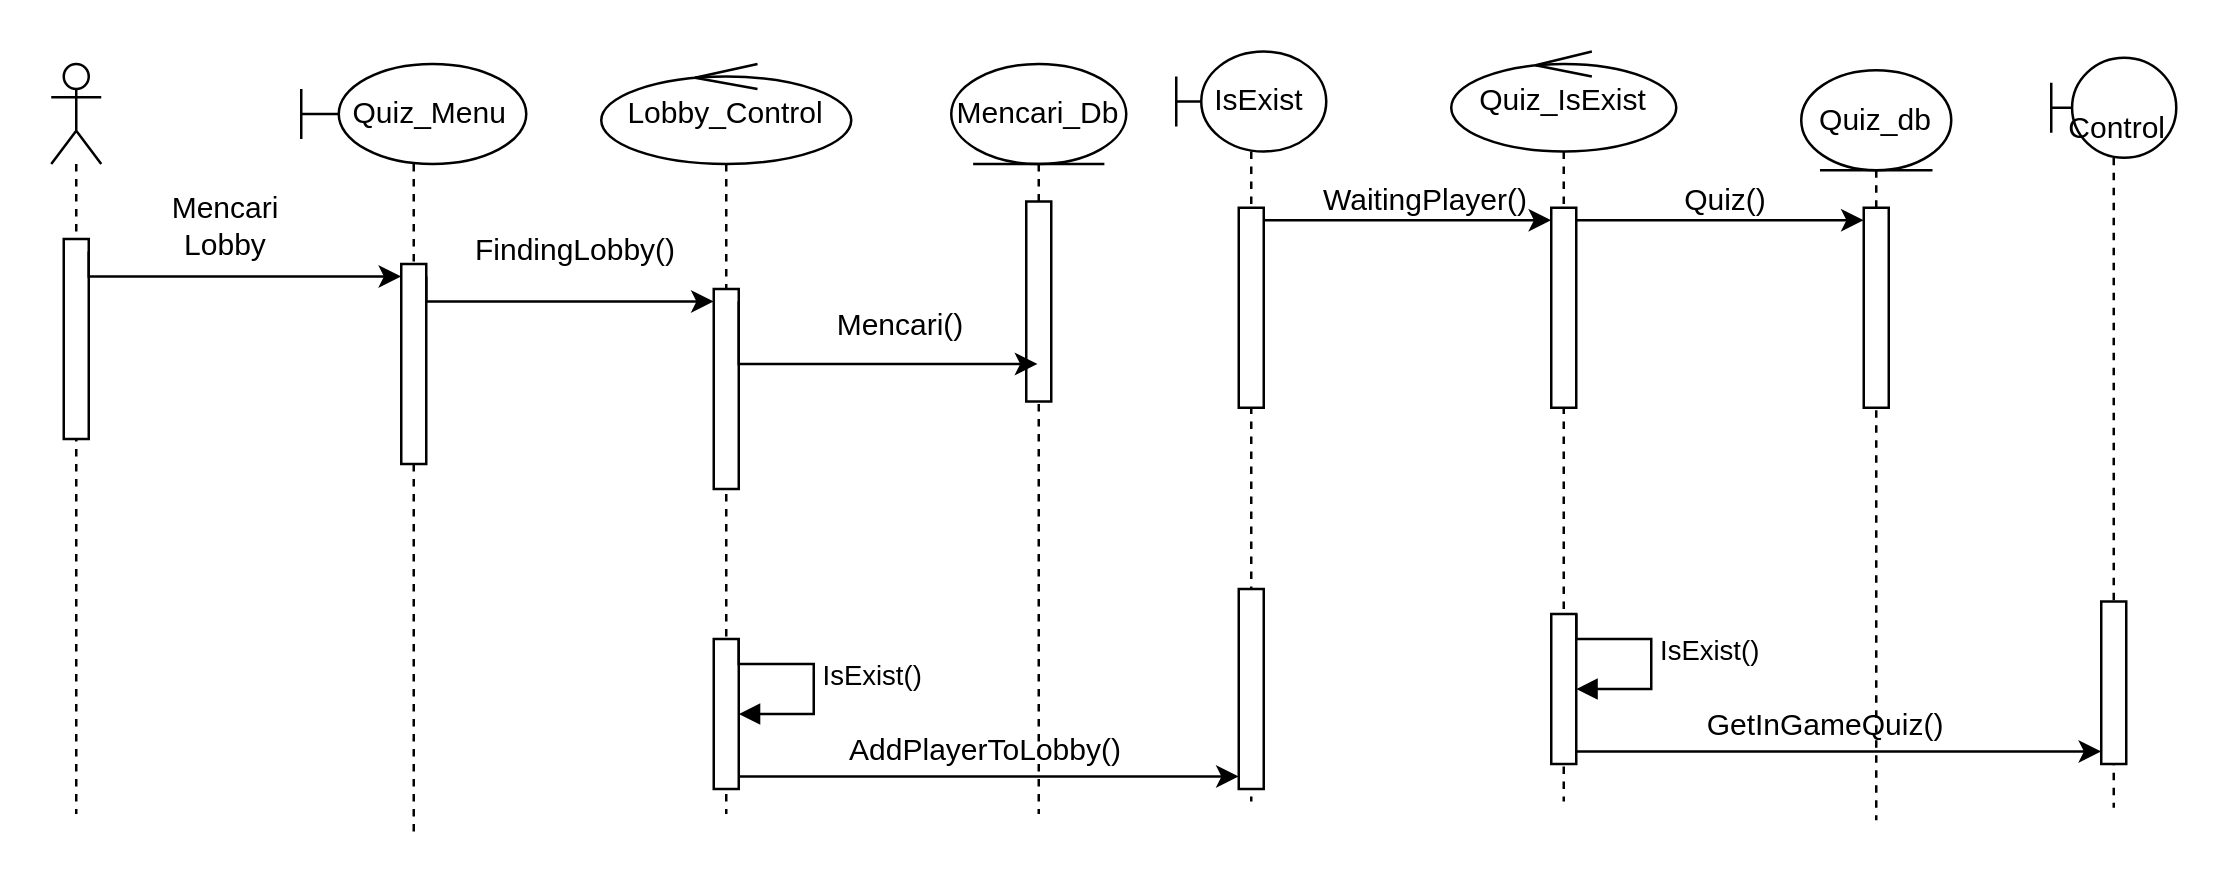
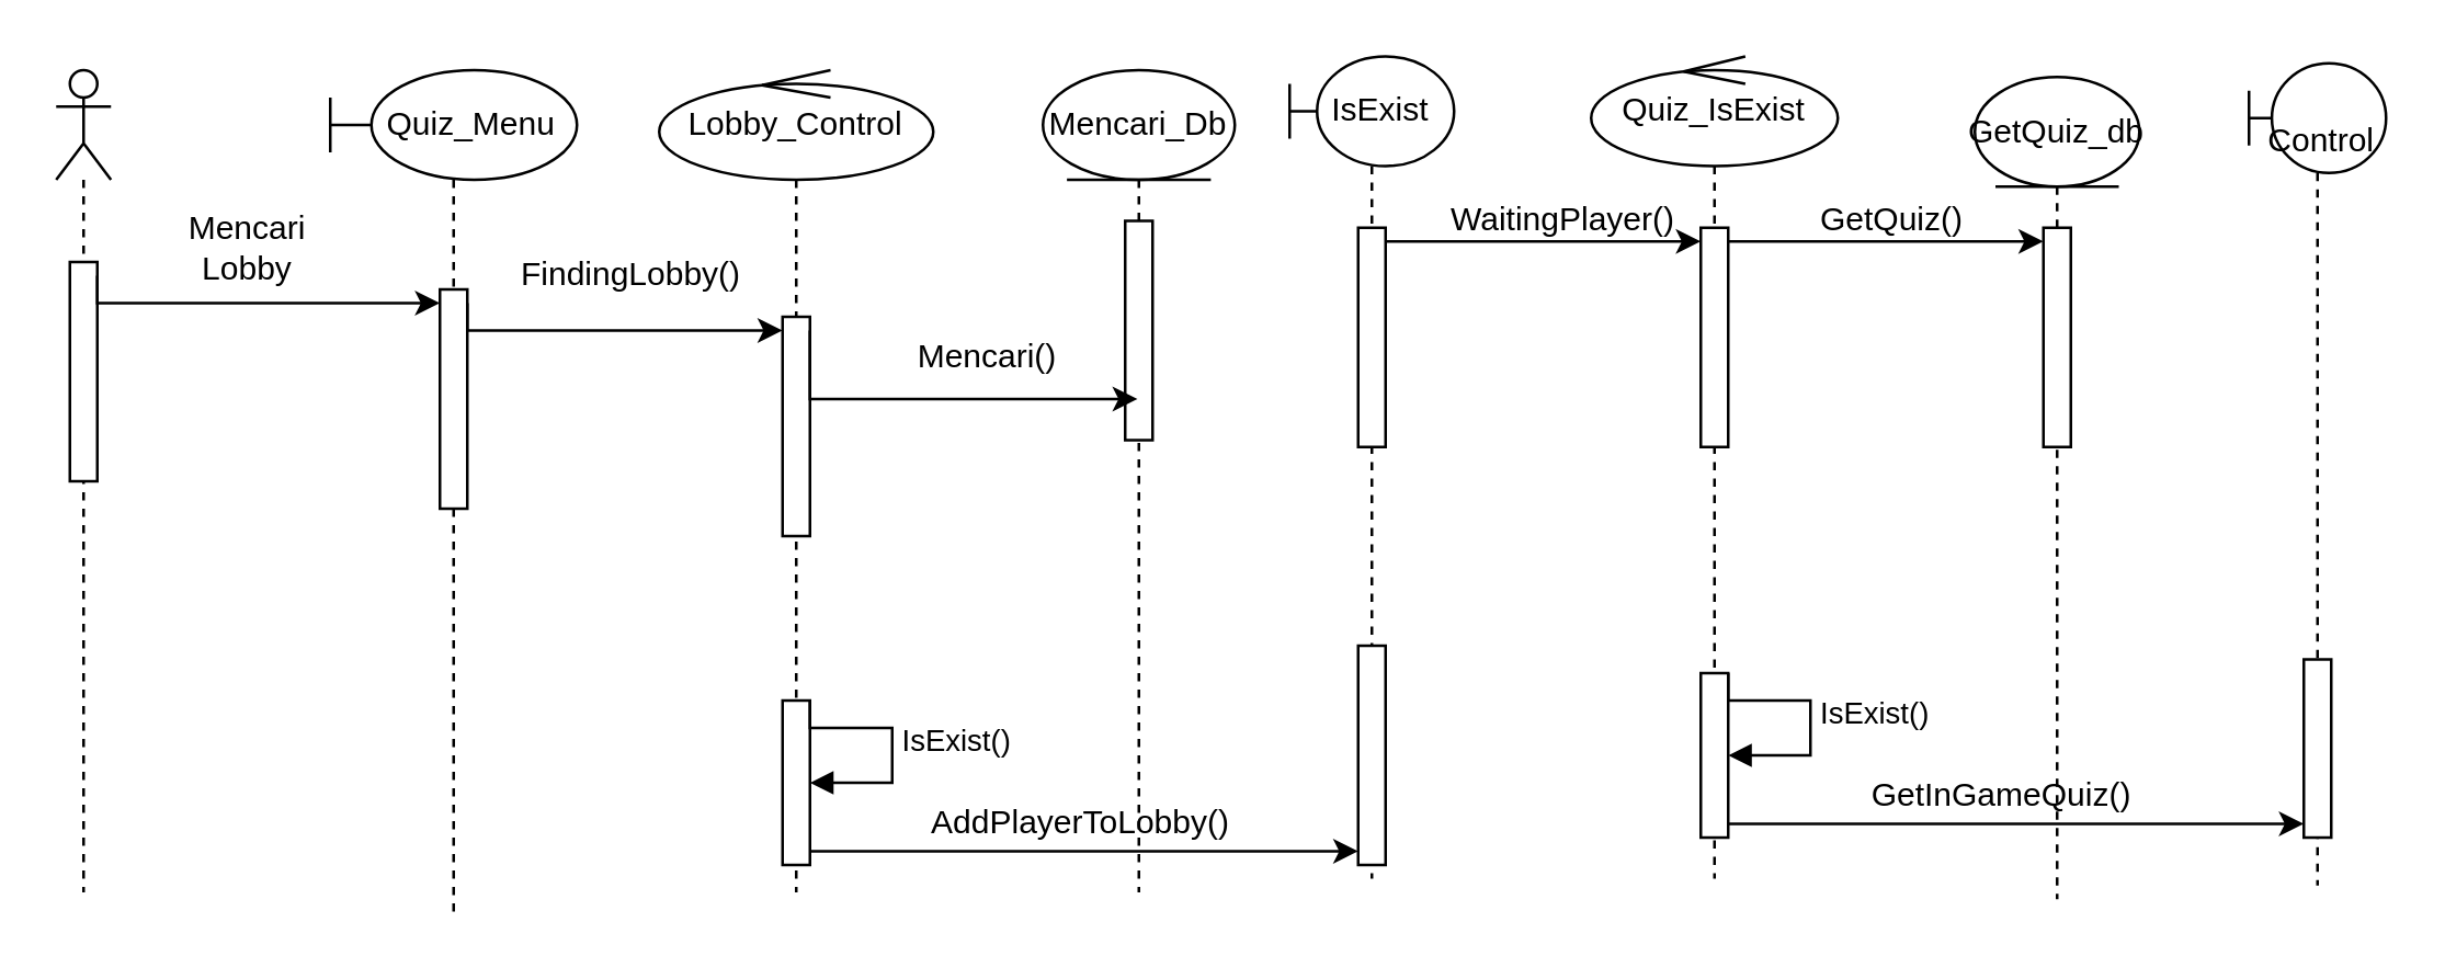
  <mxCell id="0" />
  <mxCell id="1" parent="0" />
  <mxCell id="2" value="" style="shape=umlLifeline;perimeter=lifelinePerimeter;whiteSpace=wrap;html=1;container=1;dropTarget=0;collapsible=0;recursiveResize=0;outlineConnect=0;portConstraint=eastwest;newEdgeStyle={&quot;curved&quot;:0,&quot;rounded&quot;:0};participant=umlActor;" parent="1" vertex="1"><mxGeometry x="20" y="25" width="20" height="300" as="geometry" /></mxCell>
  <mxCell id="3" value="" style="html=1;points=[[0,0,0,0,5],[0,1,0,0,-5],[1,0,0,0,5],[1,1,0,0,-5]];perimeter=orthogonalPerimeter;outlineConnect=0;targetShapes=umlLifeline;portConstraint=eastwest;newEdgeStyle={&quot;curved&quot;:0,&quot;rounded&quot;:0};" parent="2" vertex="1"><mxGeometry x="5" y="70" width="10" height="80" as="geometry" /></mxCell>
  <mxCell id="4" value="&amp;nbsp; &amp;nbsp; Quiz_Menu" style="shape=umlLifeline;perimeter=lifelinePerimeter;whiteSpace=wrap;html=1;container=1;dropTarget=0;collapsible=0;recursiveResize=0;outlineConnect=0;portConstraint=eastwest;newEdgeStyle={&quot;curved&quot;:0,&quot;rounded&quot;:0};participant=umlBoundary;" parent="1" vertex="1"><mxGeometry x="120" y="25" width="90" height="310" as="geometry" /></mxCell>
  <mxCell id="5" value="" style="html=1;points=[[0,0,0,0,5],[0,1,0,0,-5],[1,0,0,0,5],[1,1,0,0,-5]];perimeter=orthogonalPerimeter;outlineConnect=0;targetShapes=umlLifeline;portConstraint=eastwest;newEdgeStyle={&quot;curved&quot;:0,&quot;rounded&quot;:0};" parent="4" vertex="1"><mxGeometry x="40" y="80" width="10" height="80" as="geometry" /></mxCell>
  <mxCell id="6" style="edgeStyle=orthogonalEdgeStyle;rounded=0;orthogonalLoop=1;jettySize=auto;html=1;curved=0;exitX=1;exitY=0;exitDx=0;exitDy=5;exitPerimeter=0;entryX=0;entryY=0;entryDx=0;entryDy=5;entryPerimeter=0;" parent="1" source="3" target="5" edge="1"><mxGeometry relative="1" as="geometry"><Array as="points"><mxPoint x="35" y="110" /></Array></mxGeometry></mxCell>
  <mxCell id="7" value="Lobby_Control" style="shape=umlLifeline;perimeter=lifelinePerimeter;whiteSpace=wrap;html=1;container=1;dropTarget=0;collapsible=0;recursiveResize=0;outlineConnect=0;portConstraint=eastwest;newEdgeStyle={&quot;curved&quot;:0,&quot;rounded&quot;:0};participant=umlControl;" parent="1" vertex="1"><mxGeometry x="240" y="25" width="100" height="300" as="geometry" /></mxCell>
  <mxCell id="8" value="" style="html=1;points=[[0,0,0,0,5],[0,1,0,0,-5],[1,0,0,0,5],[1,1,0,0,-5]];perimeter=orthogonalPerimeter;outlineConnect=0;targetShapes=umlLifeline;portConstraint=eastwest;newEdgeStyle={&quot;curved&quot;:0,&quot;rounded&quot;:0};" parent="7" vertex="1"><mxGeometry x="45" y="90" width="10" height="80" as="geometry" /></mxCell>
  <mxCell id="9" value="" style="html=1;points=[[0,0,0,0,5],[0,1,0,0,-5],[1,0,0,0,5],[1,1,0,0,-5]];perimeter=orthogonalPerimeter;outlineConnect=0;targetShapes=umlLifeline;portConstraint=eastwest;newEdgeStyle={&quot;curved&quot;:0,&quot;rounded&quot;:0};" vertex="1" parent="7"><mxGeometry x="45" y="230" width="10" height="60" as="geometry" /></mxCell>
  <mxCell id="10" value="IsExist()" style="html=1;align=left;spacingLeft=2;endArrow=block;rounded=0;edgeStyle=orthogonalEdgeStyle;curved=0;rounded=0;" edge="1" target="9" parent="7"><mxGeometry relative="1" as="geometry"><mxPoint x="55" y="230" as="sourcePoint" /><Array as="points"><mxPoint x="55" y="240" /><mxPoint x="85" y="240" /><mxPoint x="85" y="260" /></Array></mxGeometry></mxCell>
  <mxCell id="11" value="&amp;nbsp; IsExist" style="shape=umlLifeline;perimeter=lifelinePerimeter;whiteSpace=wrap;html=1;container=1;dropTarget=0;collapsible=0;recursiveResize=0;outlineConnect=0;portConstraint=eastwest;newEdgeStyle={&quot;curved&quot;:0,&quot;rounded&quot;:0};participant=umlBoundary;" parent="1" vertex="1"><mxGeometry x="470" y="20" width="60" height="300" as="geometry" /></mxCell>
  <mxCell id="12" value="" style="html=1;points=[[0,0,0,0,5],[0,1,0,0,-5],[1,0,0,0,5],[1,1,0,0,-5]];perimeter=orthogonalPerimeter;outlineConnect=0;targetShapes=umlLifeline;portConstraint=eastwest;newEdgeStyle={&quot;curved&quot;:0,&quot;rounded&quot;:0};" parent="11" vertex="1"><mxGeometry x="25" y="215" width="10" height="80" as="geometry" /></mxCell>
  <mxCell id="13" style="edgeStyle=orthogonalEdgeStyle;rounded=0;orthogonalLoop=1;jettySize=auto;html=1;curved=0;exitX=1;exitY=0;exitDx=0;exitDy=5;exitPerimeter=0;entryX=0;entryY=0;entryDx=0;entryDy=5;entryPerimeter=0;" parent="1" source="5" target="8" edge="1"><mxGeometry relative="1" as="geometry"><Array as="points"><mxPoint x="170" y="120" /></Array></mxGeometry></mxCell>
  <mxCell id="14" value="Quiz_IsExist" style="shape=umlLifeline;perimeter=lifelinePerimeter;whiteSpace=wrap;html=1;container=1;dropTarget=0;collapsible=0;recursiveResize=0;outlineConnect=0;portConstraint=eastwest;newEdgeStyle={&quot;curved&quot;:0,&quot;rounded&quot;:0};participant=umlControl;" parent="1" vertex="1"><mxGeometry x="580" y="20" width="90" height="300" as="geometry" /></mxCell>
  <mxCell id="15" value="" style="html=1;points=[[0,0,0,0,5],[0,1,0,0,-5],[1,0,0,0,5],[1,1,0,0,-5]];perimeter=orthogonalPerimeter;outlineConnect=0;targetShapes=umlLifeline;portConstraint=eastwest;newEdgeStyle={&quot;curved&quot;:0,&quot;rounded&quot;:0};" vertex="1" parent="14"><mxGeometry x="-85" y="62.5" width="10" height="80" as="geometry" /></mxCell>
  <mxCell id="16" value="" style="html=1;points=[[0,0,0,0,5],[0,1,0,0,-5],[1,0,0,0,5],[1,1,0,0,-5]];perimeter=orthogonalPerimeter;outlineConnect=0;targetShapes=umlLifeline;portConstraint=eastwest;newEdgeStyle={&quot;curved&quot;:0,&quot;rounded&quot;:0};" parent="14" vertex="1"><mxGeometry x="40" y="62.5" width="10" height="80" as="geometry" /></mxCell>
  <mxCell id="17" style="edgeStyle=orthogonalEdgeStyle;rounded=0;orthogonalLoop=1;jettySize=auto;html=1;curved=0;exitX=1;exitY=0;exitDx=0;exitDy=5;exitPerimeter=0;entryX=0;entryY=0;entryDx=0;entryDy=5;entryPerimeter=0;" edge="1" parent="14" source="15" target="16"><mxGeometry relative="1" as="geometry" /></mxCell>
  <mxCell id="18" value="" style="html=1;points=[[0,0,0,0,5],[0,1,0,0,-5],[1,0,0,0,5],[1,1,0,0,-5]];perimeter=orthogonalPerimeter;outlineConnect=0;targetShapes=umlLifeline;portConstraint=eastwest;newEdgeStyle={&quot;curved&quot;:0,&quot;rounded&quot;:0};" vertex="1" parent="14"><mxGeometry x="40" y="225" width="10" height="60" as="geometry" /></mxCell>
  <mxCell id="19" value="IsExist()" style="html=1;align=left;spacingLeft=2;endArrow=block;rounded=0;edgeStyle=orthogonalEdgeStyle;curved=0;rounded=0;" edge="1" target="18" parent="14"><mxGeometry relative="1" as="geometry"><mxPoint x="50" y="225" as="sourcePoint" /><Array as="points"><mxPoint x="50" y="235" /><mxPoint x="80" y="235" /><mxPoint x="80" y="255" /></Array></mxGeometry></mxCell>
  <mxCell id="20" value="&amp;nbsp; &amp;nbsp;Control" style="shape=umlLifeline;perimeter=lifelinePerimeter;whiteSpace=wrap;html=1;container=1;dropTarget=0;collapsible=0;recursiveResize=0;outlineConnect=0;portConstraint=eastwest;newEdgeStyle={&quot;curved&quot;:0,&quot;rounded&quot;:0};participant=umlBoundary;" parent="1" vertex="1"><mxGeometry x="820" y="22.5" width="50" height="300" as="geometry" /></mxCell>
  <mxCell id="21" value="" style="html=1;points=[[0,0,0,0,5],[0,1,0,0,-5],[1,0,0,0,5],[1,1,0,0,-5]];perimeter=orthogonalPerimeter;outlineConnect=0;targetShapes=umlLifeline;portConstraint=eastwest;newEdgeStyle={&quot;curved&quot;:0,&quot;rounded&quot;:0};" parent="20" vertex="1"><mxGeometry x="20" y="217.5" width="10" height="65" as="geometry" /></mxCell>
  <mxCell id="22" value="Mencari Lobby&lt;br&gt;" style="text;html=1;strokeColor=none;fillColor=none;align=center;verticalAlign=middle;whiteSpace=wrap;rounded=0;" parent="1" vertex="1"><mxGeometry x="60" y="75" width="60" height="30" as="geometry" /></mxCell>
  <mxCell id="23" value="FindingLobby()" style="text;html=1;strokeColor=none;fillColor=none;align=center;verticalAlign=middle;whiteSpace=wrap;rounded=0;" parent="1" vertex="1"><mxGeometry x="200" y="85" width="60" height="30" as="geometry" /></mxCell>
  <mxCell id="24" value="AddPlayerToLobby()" style="text;html=1;strokeColor=none;fillColor=none;align=center;verticalAlign=middle;whiteSpace=wrap;rounded=0;" parent="1" vertex="1"><mxGeometry x="364" y="285" width="60" height="30" as="geometry" /></mxCell>
  <mxCell id="25" value="WaitingPlayer()" style="text;html=1;strokeColor=none;fillColor=none;align=center;verticalAlign=middle;whiteSpace=wrap;rounded=0;" parent="1" vertex="1"><mxGeometry x="540" y="65" width="60" height="30" as="geometry" /></mxCell>
  <mxCell id="26" value="GetInGameQuiz()" style="text;html=1;strokeColor=none;fillColor=none;align=center;verticalAlign=middle;whiteSpace=wrap;rounded=0;" parent="1" vertex="1"><mxGeometry x="700" y="275" width="60" height="30" as="geometry" /></mxCell>
- <mxCell id="27" value="Quiz_db" style="shape=umlLifeline;perimeter=lifelinePerimeter;whiteSpace=wrap;html=1;container=1;dropTarget=0;collapsible=0;recursiveResize=0;outlineConnect=0;portConstraint=eastwest;newEdgeStyle={&quot;curved&quot;:0,&quot;rounded&quot;:0};participant=umlEntity;" vertex="1" parent="1"><mxGeometry x="720" y="27.5" width="60" height="300" as="geometry" /></mxCell>
+ <mxCell id="27" value="GetQuiz_db" style="shape=umlLifeline;perimeter=lifelinePerimeter;whiteSpace=wrap;html=1;container=1;dropTarget=0;collapsible=0;recursiveResize=0;outlineConnect=0;portConstraint=eastwest;newEdgeStyle={&quot;curved&quot;:0,&quot;rounded&quot;:0};participant=umlEntity;" vertex="1" parent="1"><mxGeometry x="720" y="27.5" width="60" height="300" as="geometry" /></mxCell>
  <mxCell id="28" value="" style="html=1;points=[[0,0,0,0,5],[0,1,0,0,-5],[1,0,0,0,5],[1,1,0,0,-5]];perimeter=orthogonalPerimeter;outlineConnect=0;targetShapes=umlLifeline;portConstraint=eastwest;newEdgeStyle={&quot;curved&quot;:0,&quot;rounded&quot;:0};" vertex="1" parent="27"><mxGeometry x="25" y="55" width="10" height="80" as="geometry" /></mxCell>
  <mxCell id="29" value="Mencari_Db" style="shape=umlLifeline;perimeter=lifelinePerimeter;whiteSpace=wrap;html=1;container=1;dropTarget=0;collapsible=0;recursiveResize=0;outlineConnect=0;portConstraint=eastwest;newEdgeStyle={&quot;curved&quot;:0,&quot;rounded&quot;:0};participant=umlEntity;" vertex="1" parent="1"><mxGeometry x="380" y="25" width="70" height="300" as="geometry" /></mxCell>
  <mxCell id="30" value="" style="html=1;points=[[0,0,0,0,5],[0,1,0,0,-5],[1,0,0,0,5],[1,1,0,0,-5]];perimeter=orthogonalPerimeter;outlineConnect=0;targetShapes=umlLifeline;portConstraint=eastwest;newEdgeStyle={&quot;curved&quot;:0,&quot;rounded&quot;:0};" vertex="1" parent="29"><mxGeometry x="30" y="55" width="10" height="80" as="geometry" /></mxCell>
  <mxCell id="31" style="edgeStyle=orthogonalEdgeStyle;rounded=0;orthogonalLoop=1;jettySize=auto;html=1;curved=0;exitX=1;exitY=0;exitDx=0;exitDy=5;exitPerimeter=0;" edge="1" parent="1" source="8" target="29"><mxGeometry relative="1" as="geometry"><Array as="points"><mxPoint x="295" y="145" /></Array></mxGeometry></mxCell>
  <mxCell id="32" value="Mencari()" style="text;html=1;strokeColor=none;fillColor=none;align=center;verticalAlign=middle;whiteSpace=wrap;rounded=0;" vertex="1" parent="1"><mxGeometry x="330" y="115" width="60" height="30" as="geometry" /></mxCell>
  <mxCell id="33" style="edgeStyle=orthogonalEdgeStyle;rounded=0;orthogonalLoop=1;jettySize=auto;html=1;curved=0;exitX=1;exitY=1;exitDx=0;exitDy=-5;exitPerimeter=0;entryX=0;entryY=1;entryDx=0;entryDy=-5;entryPerimeter=0;" edge="1" parent="1" source="9" target="12"><mxGeometry relative="1" as="geometry" /></mxCell>
  <mxCell id="34" style="edgeStyle=orthogonalEdgeStyle;rounded=0;orthogonalLoop=1;jettySize=auto;html=1;curved=0;exitX=1;exitY=1;exitDx=0;exitDy=-5;exitPerimeter=0;entryX=0;entryY=1;entryDx=0;entryDy=-5;entryPerimeter=0;" edge="1" parent="1" source="18" target="21"><mxGeometry relative="1" as="geometry" /></mxCell>
  <mxCell id="35" style="edgeStyle=orthogonalEdgeStyle;rounded=0;orthogonalLoop=1;jettySize=auto;html=1;curved=0;exitX=1;exitY=0;exitDx=0;exitDy=5;exitPerimeter=0;entryX=0;entryY=0;entryDx=0;entryDy=5;entryPerimeter=0;" edge="1" parent="1" source="16" target="28"><mxGeometry relative="1" as="geometry" /></mxCell>
- <mxCell id="36" value="Quiz()" style="text;html=1;strokeColor=none;fillColor=none;align=center;verticalAlign=middle;whiteSpace=wrap;rounded=0;" vertex="1" parent="1"><mxGeometry x="660" y="65" width="60" height="30" as="geometry" /></mxCell>
+ <mxCell id="36" value="GetQuiz()" style="text;html=1;strokeColor=none;fillColor=none;align=center;verticalAlign=middle;whiteSpace=wrap;rounded=0;" vertex="1" parent="1"><mxGeometry x="660" y="65" width="60" height="30" as="geometry" /></mxCell>
